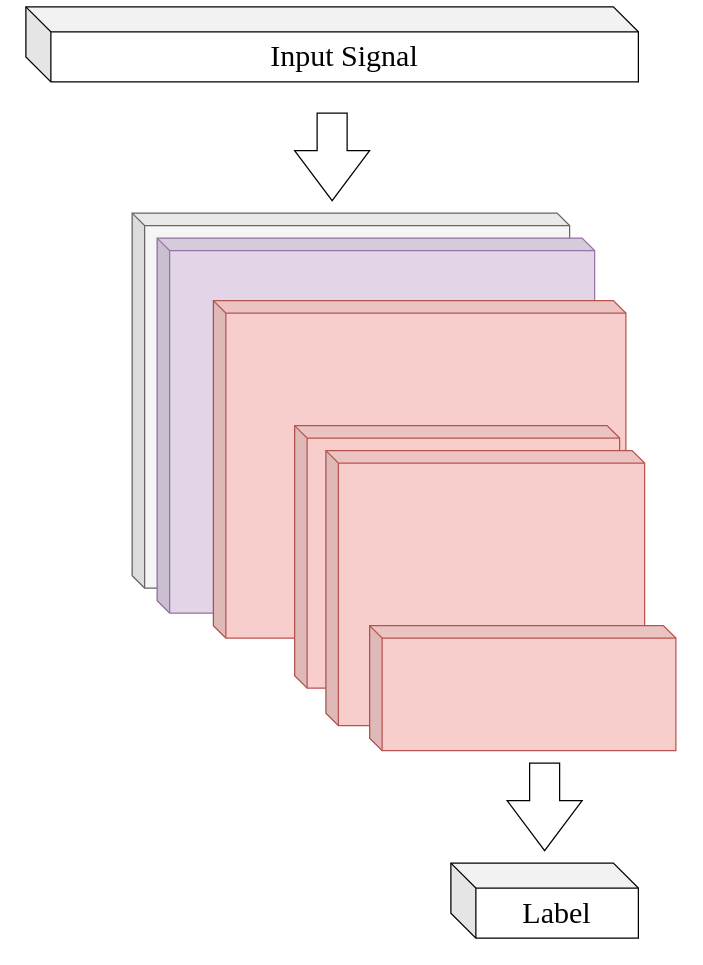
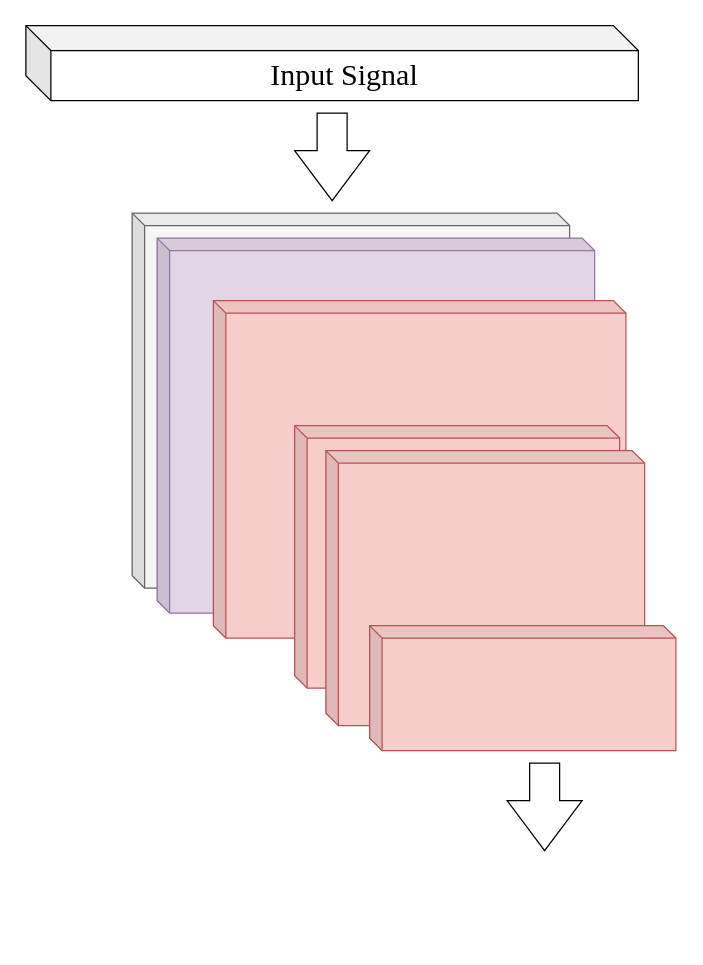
  <mxCell id="0" />
  <mxCell id="1" parent="0" />
  <mxCell id="2" value="" style="shape=cube;whiteSpace=wrap;html=1;boundedLbl=1;backgroundOutline=1;darkOpacity=0.05;darkOpacity2=0.1;size=10;fillColor=#f5f5f5;strokeColor=#666666;fontColor=#333333;" parent="1" vertex="1"><mxGeometry x="105" y="170" width="350" height="300" as="geometry" /></mxCell>
- <mxCell id="3" value="&lt;font style=&quot;font-size: 24px&quot; face=&quot;Lucida Console&quot;&gt;Input Signal&lt;/font&gt;" style="shape=cube;whiteSpace=wrap;html=1;boundedLbl=1;backgroundOutline=1;darkOpacity=0.05;darkOpacity2=0.1;fontColor=default;strokeColor=default;fillColor=default;size=20;" parent="1" vertex="1"><mxGeometry x="20" y="5" width="490" height="60" as="geometry" /></mxCell>
+ <mxCell id="3" value="&lt;font style=&quot;font-size: 24px&quot; face=&quot;Lucida Console&quot;&gt;Input Signal&lt;/font&gt;" style="shape=cube;whiteSpace=wrap;html=1;boundedLbl=1;backgroundOutline=1;darkOpacity=0.05;darkOpacity2=0.1;fontColor=default;strokeColor=default;fillColor=default;size=20;" parent="1" vertex="1"><mxGeometry x="20" y="20" width="490" height="60" as="geometry" /></mxCell>
  <mxCell id="4" value="" style="shape=cube;whiteSpace=wrap;html=1;boundedLbl=1;backgroundOutline=1;darkOpacity=0.05;darkOpacity2=0.1;size=10;fillColor=#e1d5e7;strokeColor=#9673a6;fontColor=default;" parent="1" vertex="1"><mxGeometry x="125" y="190" width="350" height="300" as="geometry" /></mxCell>
  <mxCell id="5" value="" style="html=1;shadow=0;dashed=0;align=center;verticalAlign=middle;shape=mxgraph.arrows2.arrow;dy=0.6;dx=40;direction=south;notch=0;fontColor=default;strokeColor=default;fillColor=default;" parent="1" vertex="1"><mxGeometry x="235" y="90" width="60" height="70" as="geometry" /></mxCell>
  <mxCell id="6" value="" style="shape=cube;whiteSpace=wrap;html=1;boundedLbl=1;backgroundOutline=1;darkOpacity=0.05;darkOpacity2=0.1;size=10;fillColor=#f8cecc;strokeColor=#b85450;fontColor=default;" vertex="1" parent="1"><mxGeometry x="170" y="240" width="330" height="270" as="geometry" /></mxCell>
  <mxCell id="7" value="" style="shape=cube;whiteSpace=wrap;html=1;boundedLbl=1;backgroundOutline=1;darkOpacity=0.05;darkOpacity2=0.1;size=10;fillColor=#f8cecc;strokeColor=#b85450;fontColor=default;" parent="1" vertex="1"><mxGeometry x="235" y="340" width="260" height="210" as="geometry" /></mxCell>
  <mxCell id="8" value="" style="shape=cube;whiteSpace=wrap;html=1;boundedLbl=1;backgroundOutline=1;darkOpacity=0.05;darkOpacity2=0.1;size=10;fillColor=#f8cecc;strokeColor=#b85450;fontColor=default;" parent="1" vertex="1"><mxGeometry x="260" y="360" width="255" height="220" as="geometry" /></mxCell>
- <mxCell id="9" value="&lt;font style=&quot;font-size: 24px&quot; face=&quot;Lucida Console&quot;&gt;Label&lt;br&gt;&lt;/font&gt;" style="shape=cube;whiteSpace=wrap;html=1;boundedLbl=1;backgroundOutline=1;darkOpacity=0.05;darkOpacity2=0.1;fontColor=default;strokeColor=default;fillColor=default;size=20;" parent="1" vertex="1"><mxGeometry x="360" y="690" width="150" height="60" as="geometry" /></mxCell>
  <mxCell id="10" value="" style="shape=cube;whiteSpace=wrap;html=1;boundedLbl=1;backgroundOutline=1;darkOpacity=0.05;darkOpacity2=0.1;size=10;fillColor=#f8cecc;strokeColor=#b85450;fontColor=default;" parent="1" vertex="1"><mxGeometry x="295" y="500" width="245" height="100" as="geometry" /></mxCell>
  <mxCell id="11" value="" style="html=1;shadow=0;dashed=0;align=center;verticalAlign=middle;shape=mxgraph.arrows2.arrow;dy=0.6;dx=40;direction=south;notch=0;fontColor=default;strokeColor=default;fillColor=default;" parent="1" vertex="1"><mxGeometry x="405" y="610" width="60" height="70" as="geometry" /></mxCell>
